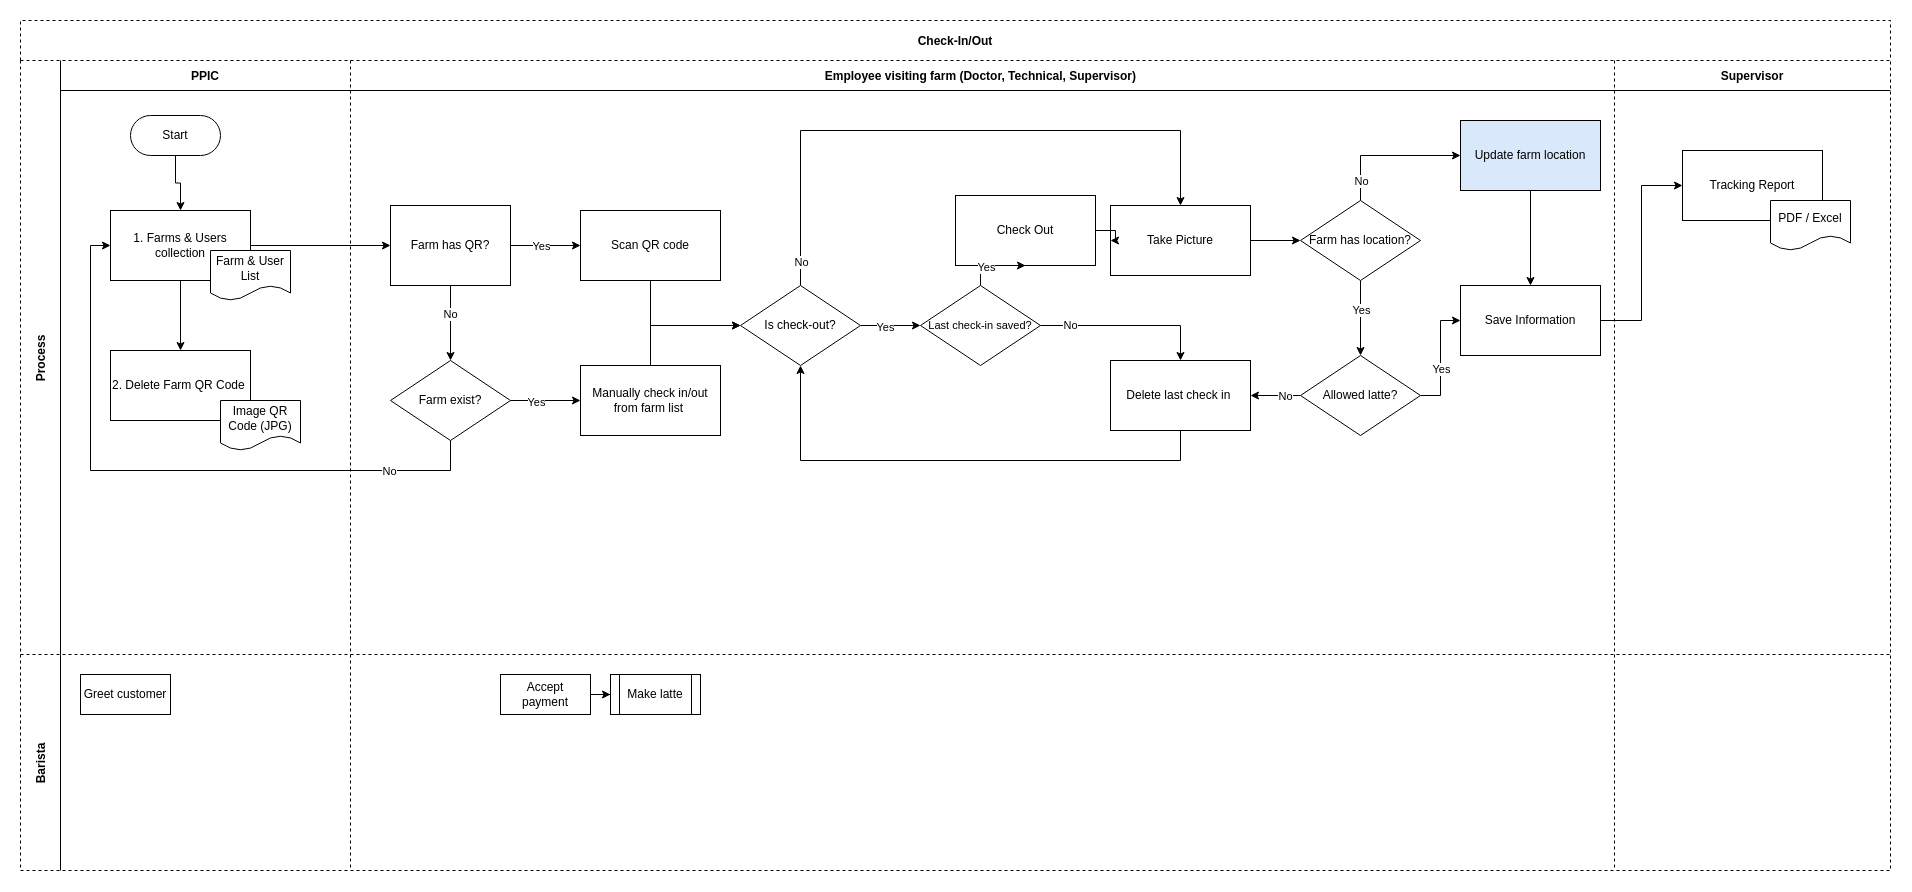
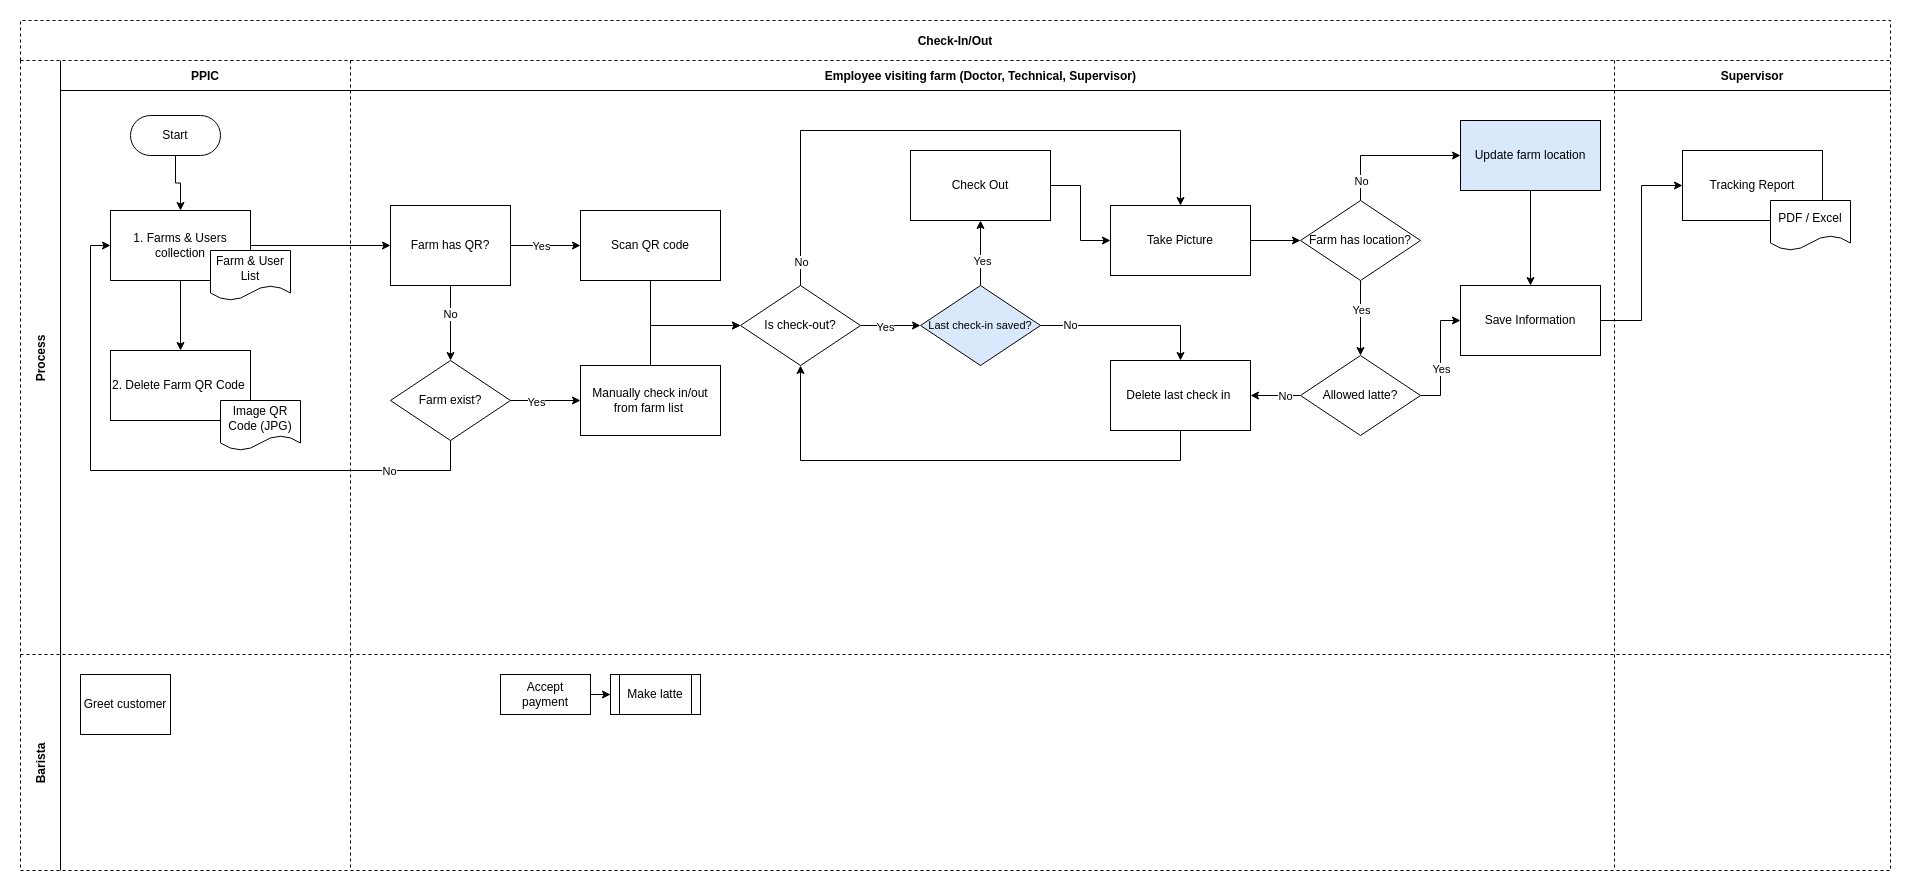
  <mxCell id="0" />
  <mxCell id="1" parent="0" />
  <mxCell id="2" value="Check-In/Out" style="shape=table;childLayout=tableLayout;startSize=40;collapsible=0;recursiveResize=0;expand=0;fillColor=none;fontStyle=1;dashed=1;" parent="1" vertex="1"><mxGeometry x="20" y="20" width="1870" height="850" as="geometry" /></mxCell>
  <mxCell id="3" value="Process" style="shape=tableRow;horizontal=0;swimlaneHead=0;swimlaneBody=0;top=0;left=0;bottom=0;right=0;fillColor=none;points=[[0,0.5],[1,0.5]];portConstraint=eastwest;startSize=40;collapsible=0;recursiveResize=0;expand=0;fontStyle=1;" parent="2" vertex="1"><mxGeometry y="40" width="1870" height="594" as="geometry" /></mxCell>
  <mxCell id="4" value="PPIC" style="swimlane;swimlaneHead=0;swimlaneBody=0;connectable=0;fillColor=none;startSize=30;collapsible=0;recursiveResize=0;expand=0;fontStyle=1;swimlaneLine=1;" parent="3" vertex="1"><mxGeometry x="40" width="290" height="594" as="geometry"><mxRectangle width="290" height="594" as="alternateBounds" /></mxGeometry></mxCell>
  <mxCell id="5" style="edgeStyle=orthogonalEdgeStyle;rounded=0;orthogonalLoop=1;jettySize=auto;html=1;" parent="4" source="6" target="8" edge="1"><mxGeometry relative="1" as="geometry" /></mxCell>
  <mxCell id="6" value="Start" style="rounded=1;whiteSpace=wrap;html=1;arcSize=50;" parent="4" vertex="1"><mxGeometry x="70" y="55" width="90" height="40" as="geometry" /></mxCell>
  <mxCell id="7" style="edgeStyle=orthogonalEdgeStyle;rounded=0;orthogonalLoop=1;jettySize=auto;html=1;entryX=0.5;entryY=0;entryDx=0;entryDy=0;" edge="1" parent="4" source="8" target="10"><mxGeometry relative="1" as="geometry" /></mxCell>
  <mxCell id="8" value="1. Farms &amp;amp; Users collection" style="rounded=0;whiteSpace=wrap;html=1;" parent="4" vertex="1"><mxGeometry x="50" y="150" width="140" height="70" as="geometry" /></mxCell>
  <mxCell id="9" value="Farm &amp;amp; User List" style="shape=document;whiteSpace=wrap;html=1;boundedLbl=1;" parent="4" vertex="1"><mxGeometry x="150" y="190" width="80" height="50" as="geometry" /></mxCell>
  <mxCell id="10" value="2. Delete Farm QR Code&amp;nbsp;" style="rounded=0;whiteSpace=wrap;html=1;" vertex="1" parent="4"><mxGeometry x="50" y="290" width="140" height="70" as="geometry" /></mxCell>
  <mxCell id="11" value="Image QR Code (JPG)" style="shape=document;whiteSpace=wrap;html=1;boundedLbl=1;" vertex="1" parent="4"><mxGeometry x="160" y="340" width="80" height="50" as="geometry" /></mxCell>
  <mxCell id="12" value="Employee visiting farm (Doctor, Technical, Supervisor) " style="swimlane;swimlaneHead=0;swimlaneBody=0;connectable=0;fillColor=none;startSize=30;collapsible=0;recursiveResize=0;expand=0;fontStyle=1;swimlaneLine=1;" parent="3" vertex="1"><mxGeometry x="330" width="1264" height="594" as="geometry"><mxRectangle width="1264" height="594" as="alternateBounds" /></mxGeometry></mxCell>
  <mxCell id="13" style="edgeStyle=orthogonalEdgeStyle;rounded=0;orthogonalLoop=1;jettySize=auto;html=1;entryX=0;entryY=0.5;entryDx=0;entryDy=0;fontSize=11;" edge="1" parent="12" source="17" target="51"><mxGeometry relative="1" as="geometry" /></mxCell>
  <mxCell id="14" value="Yes" style="edgeLabel;html=1;align=center;verticalAlign=middle;resizable=0;points=[];fontSize=11;" vertex="1" connectable="0" parent="13"><mxGeometry x="-0.19" y="-1" relative="1" as="geometry"><mxPoint as="offset" /></mxGeometry></mxCell>
  <mxCell id="15" style="edgeStyle=orthogonalEdgeStyle;rounded=0;orthogonalLoop=1;jettySize=auto;html=1;entryX=0.5;entryY=0;entryDx=0;entryDy=0;fontSize=11;" edge="1" parent="12" source="17" target="21"><mxGeometry relative="1" as="geometry"><Array as="points"><mxPoint x="450" y="70" /><mxPoint x="830" y="70" /></Array></mxGeometry></mxCell>
  <mxCell id="16" value="No" style="edgeLabel;html=1;align=center;verticalAlign=middle;resizable=0;points=[];fontSize=11;" vertex="1" connectable="0" parent="15"><mxGeometry x="-0.882" y="2" relative="1" as="geometry"><mxPoint x="2" y="12" as="offset" /></mxGeometry></mxCell>
  <mxCell id="17" value="Is check-out?" style="rhombus;whiteSpace=wrap;html=1;labelBorderColor=none;sketch=0;strokeWidth=1;" vertex="1" parent="12"><mxGeometry x="390" y="225" width="120" height="80" as="geometry" /></mxCell>
  <mxCell id="18" style="edgeStyle=orthogonalEdgeStyle;rounded=0;orthogonalLoop=1;jettySize=auto;html=1;entryX=0;entryY=0.5;entryDx=0;entryDy=0;fontSize=11;" edge="1" parent="12" source="19" target="17"><mxGeometry relative="1" as="geometry"><Array as="points"><mxPoint x="300" y="265" /></Array></mxGeometry></mxCell>
  <mxCell id="19" value="Scan QR code" style="rounded=0;whiteSpace=wrap;html=1;" vertex="1" parent="12"><mxGeometry x="230" y="150" width="140" height="70" as="geometry" /></mxCell>
  <mxCell id="20" style="edgeStyle=orthogonalEdgeStyle;rounded=0;orthogonalLoop=1;jettySize=auto;html=1;entryX=0;entryY=0.5;entryDx=0;entryDy=0;" edge="1" parent="12" source="21" target="35"><mxGeometry relative="1" as="geometry" /></mxCell>
  <mxCell id="21" value="Take Picture" style="rounded=0;whiteSpace=wrap;html=1;" vertex="1" parent="12"><mxGeometry x="760" y="145" width="140" height="70" as="geometry" /></mxCell>
  <mxCell id="22" style="edgeStyle=orthogonalEdgeStyle;rounded=0;orthogonalLoop=1;jettySize=auto;html=1;entryX=0;entryY=0.5;entryDx=0;entryDy=0;fontSize=11;" edge="1" parent="12" source="24" target="42"><mxGeometry relative="1" as="geometry" /></mxCell>
  <mxCell id="23" value="Yes" style="edgeLabel;html=1;align=center;verticalAlign=middle;resizable=0;points=[];fontSize=11;" vertex="1" connectable="0" parent="22"><mxGeometry x="-0.296" y="-1" relative="1" as="geometry"><mxPoint as="offset" /></mxGeometry></mxCell>
  <mxCell id="24" value="Farm exist?" style="rhombus;whiteSpace=wrap;html=1;labelBorderColor=none;sketch=0;strokeWidth=1;" vertex="1" parent="12"><mxGeometry x="40" y="300" width="120" height="80" as="geometry" /></mxCell>
  <mxCell id="25" style="edgeStyle=orthogonalEdgeStyle;rounded=0;orthogonalLoop=1;jettySize=auto;html=1;entryX=0;entryY=0.5;entryDx=0;entryDy=0;" edge="1" parent="12" source="29" target="30"><mxGeometry relative="1" as="geometry" /></mxCell>
  <mxCell id="26" value="Yes" style="edgeLabel;html=1;align=center;verticalAlign=middle;resizable=0;points=[];" vertex="1" connectable="0" parent="25"><mxGeometry x="-0.186" relative="1" as="geometry"><mxPoint as="offset" /></mxGeometry></mxCell>
  <mxCell id="27" style="edgeStyle=orthogonalEdgeStyle;rounded=0;orthogonalLoop=1;jettySize=auto;html=1;entryX=1;entryY=0.5;entryDx=0;entryDy=0;fontSize=11;" edge="1" parent="12" source="29" target="46"><mxGeometry relative="1" as="geometry" /></mxCell>
  <mxCell id="28" value="No" style="edgeLabel;html=1;align=center;verticalAlign=middle;resizable=0;points=[];fontSize=11;" vertex="1" connectable="0" parent="27"><mxGeometry x="-0.375" relative="1" as="geometry"><mxPoint as="offset" /></mxGeometry></mxCell>
  <mxCell id="29" value="Allowed latte?" style="rhombus;whiteSpace=wrap;html=1;labelBorderColor=none;sketch=0;strokeWidth=1;" vertex="1" parent="12"><mxGeometry x="950" y="295" width="120" height="80" as="geometry" /></mxCell>
  <mxCell id="30" value="Save Information" style="rounded=0;whiteSpace=wrap;html=1;" vertex="1" parent="12"><mxGeometry x="1110" y="225" width="140" height="70" as="geometry" /></mxCell>
  <mxCell id="31" style="edgeStyle=orthogonalEdgeStyle;rounded=0;orthogonalLoop=1;jettySize=auto;html=1;entryX=0.5;entryY=0;entryDx=0;entryDy=0;" edge="1" parent="12" source="35" target="29"><mxGeometry relative="1" as="geometry" /></mxCell>
  <mxCell id="32" value="Yes" style="edgeLabel;html=1;align=center;verticalAlign=middle;resizable=0;points=[];" vertex="1" connectable="0" parent="31"><mxGeometry x="-0.236" relative="1" as="geometry"><mxPoint as="offset" /></mxGeometry></mxCell>
  <mxCell id="33" style="edgeStyle=orthogonalEdgeStyle;rounded=0;orthogonalLoop=1;jettySize=auto;html=1;entryX=0;entryY=0.5;entryDx=0;entryDy=0;fontSize=11;" edge="1" parent="12" source="35" target="53"><mxGeometry relative="1" as="geometry"><Array as="points"><mxPoint x="1010" y="95" /></Array></mxGeometry></mxCell>
  <mxCell id="34" value="No" style="edgeLabel;html=1;align=center;verticalAlign=middle;resizable=0;points=[];fontSize=11;" vertex="1" connectable="0" parent="33"><mxGeometry x="-0.805" y="2" relative="1" as="geometry"><mxPoint x="2" y="-6" as="offset" /></mxGeometry></mxCell>
  <mxCell id="35" value="Farm has location?" style="rhombus;whiteSpace=wrap;html=1;labelBorderColor=none;sketch=0;strokeWidth=1;" vertex="1" parent="12"><mxGeometry x="950" y="140" width="120" height="80" as="geometry" /></mxCell>
  <mxCell id="36" style="edgeStyle=orthogonalEdgeStyle;rounded=0;orthogonalLoop=1;jettySize=auto;html=1;entryX=0;entryY=0.5;entryDx=0;entryDy=0;" edge="1" parent="12" source="40" target="19"><mxGeometry relative="1" as="geometry" /></mxCell>
  <mxCell id="37" value="Yes" style="edgeLabel;html=1;align=center;verticalAlign=middle;resizable=0;points=[];" vertex="1" connectable="0" parent="36"><mxGeometry x="-0.149" relative="1" as="geometry"><mxPoint as="offset" /></mxGeometry></mxCell>
  <mxCell id="38" style="edgeStyle=orthogonalEdgeStyle;rounded=0;orthogonalLoop=1;jettySize=auto;html=1;entryX=0.5;entryY=0;entryDx=0;entryDy=0;fontSize=11;" edge="1" parent="12" source="40" target="24"><mxGeometry relative="1" as="geometry" /></mxCell>
  <mxCell id="39" value="No" style="edgeLabel;html=1;align=center;verticalAlign=middle;resizable=0;points=[];fontSize=11;" vertex="1" connectable="0" parent="38"><mxGeometry x="-0.25" y="-1" relative="1" as="geometry"><mxPoint as="offset" /></mxGeometry></mxCell>
  <mxCell id="40" value="Farm has QR?" style="whiteSpace=wrap;html=1;labelBorderColor=none;sketch=0;strokeWidth=1;rounded=0;" vertex="1" parent="12"><mxGeometry x="40" y="145" width="120" height="80" as="geometry" /></mxCell>
  <mxCell id="41" style="edgeStyle=orthogonalEdgeStyle;rounded=0;orthogonalLoop=1;jettySize=auto;html=1;entryX=0;entryY=0.5;entryDx=0;entryDy=0;fontSize=11;" edge="1" parent="12" source="42" target="17"><mxGeometry relative="1" as="geometry"><Array as="points"><mxPoint x="300" y="265" /></Array></mxGeometry></mxCell>
  <mxCell id="42" value="Manually check in/out from farm list&amp;nbsp;" style="rounded=0;whiteSpace=wrap;html=1;" vertex="1" parent="12"><mxGeometry x="230" y="305" width="140" height="70" as="geometry" /></mxCell>
  <mxCell id="43" style="edgeStyle=orthogonalEdgeStyle;rounded=0;orthogonalLoop=1;jettySize=auto;html=1;entryX=0;entryY=0.5;entryDx=0;entryDy=0;fontSize=11;" edge="1" parent="12" source="44" target="21"><mxGeometry relative="1" as="geometry" /></mxCell>
- <mxCell id="44" value="Check Out" style="rounded=0;whiteSpace=wrap;html=1;" vertex="1" parent="12"><mxGeometry x="605" y="135" width="140" height="70" as="geometry" /></mxCell>
+ <mxCell id="44" value="Check Out" style="rounded=0;whiteSpace=wrap;html=1;" vertex="1" parent="12"><mxGeometry x="560" y="90" width="140" height="70" as="geometry" /></mxCell>
  <mxCell id="45" style="edgeStyle=orthogonalEdgeStyle;rounded=0;orthogonalLoop=1;jettySize=auto;html=1;entryX=0.5;entryY=1;entryDx=0;entryDy=0;fontSize=11;" edge="1" parent="12" source="46" target="17"><mxGeometry relative="1" as="geometry"><Array as="points"><mxPoint x="830" y="400" /><mxPoint x="450" y="400" /></Array></mxGeometry></mxCell>
  <mxCell id="46" value="Delete last check in&amp;nbsp;" style="rounded=0;whiteSpace=wrap;html=1;" vertex="1" parent="12"><mxGeometry x="760" y="300" width="140" height="70" as="geometry" /></mxCell>
  <mxCell id="47" style="edgeStyle=orthogonalEdgeStyle;rounded=0;orthogonalLoop=1;jettySize=auto;html=1;entryX=0.5;entryY=1;entryDx=0;entryDy=0;fontSize=11;" edge="1" parent="12" source="51" target="44"><mxGeometry relative="1" as="geometry" /></mxCell>
  <mxCell id="48" value="Yes" style="edgeLabel;html=1;align=center;verticalAlign=middle;resizable=0;points=[];fontSize=11;" vertex="1" connectable="0" parent="47"><mxGeometry x="-0.224" y="-1" relative="1" as="geometry"><mxPoint as="offset" /></mxGeometry></mxCell>
  <mxCell id="49" style="edgeStyle=orthogonalEdgeStyle;rounded=0;orthogonalLoop=1;jettySize=auto;html=1;entryX=0.5;entryY=0;entryDx=0;entryDy=0;fontSize=11;" edge="1" parent="12" source="51" target="46"><mxGeometry relative="1" as="geometry" /></mxCell>
  <mxCell id="50" value="No" style="edgeLabel;html=1;align=center;verticalAlign=middle;resizable=0;points=[];fontSize=11;" vertex="1" connectable="0" parent="49"><mxGeometry x="-0.668" y="1" relative="1" as="geometry"><mxPoint as="offset" /></mxGeometry></mxCell>
- <mxCell id="51" value="&lt;font style=&quot;font-size: 11px;&quot;&gt;Last check-in saved?&lt;/font&gt;" style="rhombus;whiteSpace=wrap;html=1;labelBorderColor=none;sketch=0;strokeWidth=1;" vertex="1" parent="12"><mxGeometry x="570" y="225" width="120" height="80" as="geometry" /></mxCell>
+ <mxCell id="51" value="&lt;font style=&quot;font-size: 11px;&quot;&gt;Last check-in saved?&lt;/font&gt;" style="rhombus;whiteSpace=wrap;html=1;labelBorderColor=none;sketch=0;strokeWidth=1;fillColor=#dae8fc;" vertex="1" parent="12"><mxGeometry x="570" y="225" width="120" height="80" as="geometry" /></mxCell>
  <mxCell id="52" style="edgeStyle=orthogonalEdgeStyle;rounded=0;orthogonalLoop=1;jettySize=auto;html=1;entryX=0.5;entryY=0;entryDx=0;entryDy=0;fontSize=11;" edge="1" parent="12" source="53" target="30"><mxGeometry relative="1" as="geometry" /></mxCell>
  <mxCell id="53" value="Update farm location" style="rounded=0;whiteSpace=wrap;html=1;fillColor=#dae8fc;" vertex="1" parent="12"><mxGeometry x="1110" y="60" width="140" height="70" as="geometry" /></mxCell>
  <mxCell id="54" value="Supervisor" style="swimlane;swimlaneHead=0;swimlaneBody=0;connectable=0;fillColor=none;startSize=30;collapsible=0;recursiveResize=0;expand=0;fontStyle=1;" parent="3" vertex="1"><mxGeometry x="1594" width="276" height="594" as="geometry"><mxRectangle width="276" height="594" as="alternateBounds" /></mxGeometry></mxCell>
  <mxCell id="55" value="Tracking Report" style="rounded=0;whiteSpace=wrap;html=1;" vertex="1" parent="54"><mxGeometry x="68" y="90" width="140" height="70" as="geometry" /></mxCell>
  <mxCell id="56" value="PDF / Excel" style="shape=document;whiteSpace=wrap;html=1;boundedLbl=1;" vertex="1" parent="54"><mxGeometry x="156" y="140" width="80" height="50" as="geometry" /></mxCell>
  <mxCell id="57" style="edgeStyle=orthogonalEdgeStyle;rounded=0;orthogonalLoop=1;jettySize=auto;html=1;entryX=0;entryY=0.5;entryDx=0;entryDy=0;" edge="1" parent="3" source="30" target="55"><mxGeometry relative="1" as="geometry" /></mxCell>
  <mxCell id="58" style="edgeStyle=orthogonalEdgeStyle;rounded=0;orthogonalLoop=1;jettySize=auto;html=1;entryX=0;entryY=0.5;entryDx=0;entryDy=0;" edge="1" parent="3" source="8" target="40"><mxGeometry relative="1" as="geometry"><mxPoint x="350" y="185" as="targetPoint" /></mxGeometry></mxCell>
  <mxCell id="59" style="edgeStyle=orthogonalEdgeStyle;rounded=0;orthogonalLoop=1;jettySize=auto;html=1;entryX=0;entryY=0.5;entryDx=0;entryDy=0;" edge="1" parent="3" source="24" target="8"><mxGeometry relative="1" as="geometry"><Array as="points"><mxPoint x="430" y="410" /><mxPoint x="70" y="410" /><mxPoint x="70" y="185" /></Array></mxGeometry></mxCell>
  <mxCell id="60" value="No" style="edgeLabel;html=1;align=center;verticalAlign=middle;resizable=0;points=[];" vertex="1" connectable="0" parent="59"><mxGeometry x="-0.711" relative="1" as="geometry"><mxPoint as="offset" /></mxGeometry></mxCell>
  <mxCell id="61" value="Barista" style="shape=tableRow;horizontal=0;swimlaneHead=0;swimlaneBody=0;top=0;left=0;bottom=0;right=0;fillColor=none;points=[[0,0.5],[1,0.5]];portConstraint=eastwest;startSize=40;collapsible=0;recursiveResize=0;expand=0;fontStyle=1;" parent="2" vertex="1"><mxGeometry y="634" width="1870" height="216" as="geometry" /></mxCell>
  <mxCell id="62" value="" style="swimlane;swimlaneHead=0;swimlaneBody=0;connectable=0;fillColor=none;startSize=0;collapsible=0;recursiveResize=0;expand=0;fontStyle=1;" parent="61" vertex="1"><mxGeometry x="40" width="290" height="216" as="geometry"><mxRectangle width="290" height="216" as="alternateBounds" /></mxGeometry></mxCell>
- <mxCell id="63" value="Greet customer" style="rounded=0;whiteSpace=wrap;html=1;" parent="62" vertex="1"><mxGeometry x="20" y="20" width="90" height="40" as="geometry" /></mxCell>
+ <mxCell id="63" value="Greet customer" style="rounded=0;whiteSpace=wrap;html=1;" parent="62" vertex="1"><mxGeometry x="20" y="20" width="90" height="60" as="geometry" /></mxCell>
  <mxCell id="64" value="" style="swimlane;swimlaneHead=0;swimlaneBody=0;connectable=0;fillColor=none;startSize=0;collapsible=0;recursiveResize=0;expand=0;fontStyle=1;" parent="61" vertex="1"><mxGeometry x="330" width="1264" height="216" as="geometry"><mxRectangle width="1264" height="216" as="alternateBounds" /></mxGeometry></mxCell>
  <mxCell id="65" value="" style="edgeStyle=orthogonalEdgeStyle;rounded=0;orthogonalLoop=1;jettySize=auto;html=1;" parent="64" source="66" target="67" edge="1"><mxGeometry relative="1" as="geometry" /></mxCell>
  <mxCell id="66" value="Accept&lt;br&gt;payment" style="rounded=0;whiteSpace=wrap;html=1;" parent="64" vertex="1"><mxGeometry x="150" y="20" width="90" height="40" as="geometry" /></mxCell>
  <mxCell id="67" value="Make latte" style="shape=process;whiteSpace=wrap;html=1;backgroundOutline=1;" parent="64" vertex="1"><mxGeometry x="260" y="20" width="90" height="40" as="geometry" /></mxCell>
  <mxCell id="68" value="" style="swimlane;swimlaneHead=0;swimlaneBody=0;connectable=0;fillColor=none;startSize=0;collapsible=0;recursiveResize=0;expand=0;fontStyle=1;" parent="61" vertex="1"><mxGeometry x="1594" width="276" height="216" as="geometry"><mxRectangle width="276" height="216" as="alternateBounds" /></mxGeometry></mxCell>
